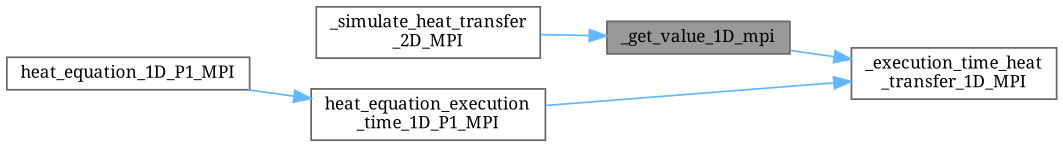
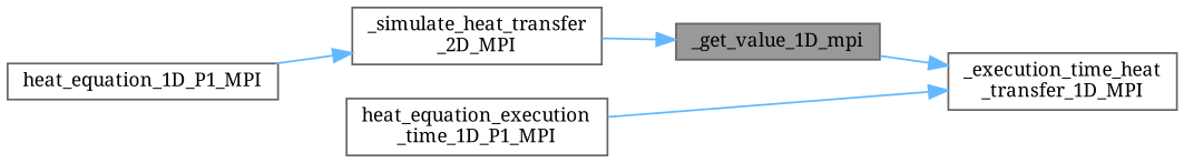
  digraph {
    fontname="Noto Serif"
    rankdir=RL
    node [color=grey40 fillcolor=white fontname="Noto Serif" fontsize=10 shape=box style=filled]
    edge [color=steelblue1 dir=back fontname="Noto Serif" fontsize=10 labelfontname=Helvetica labelfontsize=10 style=solid]
    n1 [color=gray40 fillcolor=grey60 fontcolor=black height=0.2 label=_get_value_1D_mpi width=0.4]
    n2 [height=0.2 label="_simulate_heat_transfer\l_2D_MPI" width=0.4]
    n3 [height=0.2 label="_execution_time_heat\l_transfer_1D_MPI" width=0.4]
    n4 [height=0.2 label="heat_equation_execution\l_time_1D_P1_MPI" width=0.4]
    n5 [height=0.2 label=heat_equation_1D_P1_MPI width=0.4]
    n1 -> n2
-   n4 -> n5
+   n2 -> n5
    n3 -> n1
    n3 -> n4
  }
